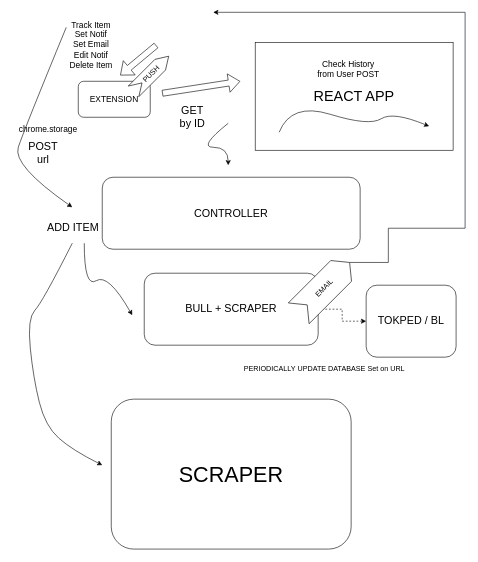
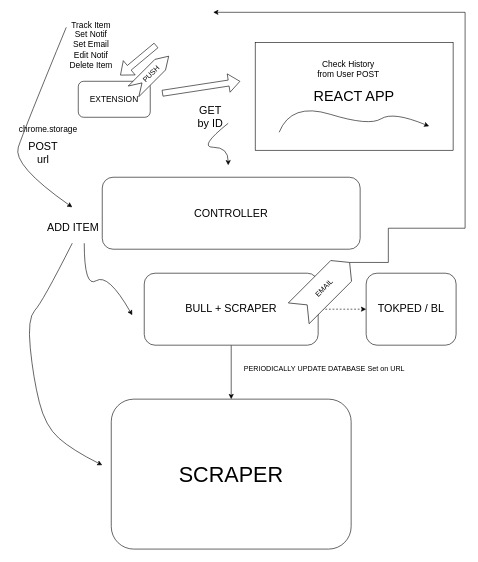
  <mxCell id="0" />
  <mxCell id="1" parent="0" />
  <mxCell id="2" value="&lt;font style=&quot;font-size: 14px&quot;&gt;EXTENSION&lt;/font&gt;" style="rounded=1;whiteSpace=wrap;html=1;" vertex="1" parent="1"><mxGeometry x="130" y="135" width="120" height="60" as="geometry" /></mxCell>
  <mxCell id="3" value="&lt;font style=&quot;font-size: 18px&quot;&gt;CONTROLLER&lt;/font&gt;" style="rounded=1;whiteSpace=wrap;html=1;" vertex="1" parent="1"><mxGeometry x="170" y="295" width="430" height="120" as="geometry" /></mxCell>
+ <mxCell id="4" value="" style="edgeStyle=orthogonalEdgeStyle;rounded=0;orthogonalLoop=1;jettySize=auto;html=1;" edge="1" parent="1" source="6" target="7"><mxGeometry relative="1" as="geometry" /></mxCell>
  <mxCell id="5" value="" style="edgeStyle=orthogonalEdgeStyle;rounded=0;orthogonalLoop=1;jettySize=auto;html=1;dashed=1;" edge="1" parent="1" source="6" target="18"><mxGeometry relative="1" as="geometry" /></mxCell>
  <mxCell id="6" value="&lt;font style=&quot;font-size: 18px&quot;&gt;BULL + SCRAPER&lt;/font&gt;" style="rounded=1;whiteSpace=wrap;html=1;" vertex="1" parent="1"><mxGeometry x="240" y="455" width="290" height="120" as="geometry" /></mxCell>
  <mxCell id="7" value="&lt;font style=&quot;font-size: 36px&quot;&gt;SCRAPER&lt;/font&gt;" style="rounded=1;whiteSpace=wrap;html=1;" vertex="1" parent="1"><mxGeometry x="185" y="665" width="400" height="250" as="geometry" /></mxCell>
  <mxCell id="8" value="&lt;font style=&quot;font-size: 24px&quot;&gt;REACT APP&lt;/font&gt;" style="rounded=0;whiteSpace=wrap;html=1;" vertex="1" parent="1"><mxGeometry x="425" y="70" width="330" height="180" as="geometry" /></mxCell>
  <mxCell id="9" value="&lt;font style=&quot;font-size: 14px&quot;&gt;Check History&lt;br&gt;from User POST&lt;br&gt;&lt;/font&gt;" style="shape=flexArrow;endArrow=classic;html=1;" edge="1" parent="1"><mxGeometry x="1" y="-181" width="50" height="50" relative="1" as="geometry"><mxPoint x="270" y="155" as="sourcePoint" /><mxPoint x="400" y="135" as="targetPoint" /><mxPoint x="152" y="-199" as="offset" /></mxGeometry></mxCell>
  <mxCell id="10" value="&lt;font style=&quot;font-size: 14px&quot;&gt;Track Item&lt;br&gt;Set Notif&lt;br&gt;Set Email&lt;br&gt;Edit Notif&lt;br&gt;Delete Item&lt;br&gt;&lt;/font&gt;" style="shape=flexArrow;endArrow=classic;html=1;" edge="1" parent="1"><mxGeometry x="1" y="-71" width="50" height="50" relative="1" as="geometry"><mxPoint x="260" y="75" as="sourcePoint" /><mxPoint x="200" y="125" as="targetPoint" /><mxPoint x="-4" y="4" as="offset" /></mxGeometry></mxCell>
  <mxCell id="11" value="" style="curved=1;endArrow=classic;html=1;" edge="1" parent="1"><mxGeometry width="50" height="50" relative="1" as="geometry"><mxPoint x="465" y="220" as="sourcePoint" /><mxPoint x="715" y="210" as="targetPoint" /><Array as="points"><mxPoint x="485" y="170" /><mxPoint x="615" y="210" /><mxPoint x="655" y="185" /></Array></mxGeometry></mxCell>
  <mxCell id="12" value="" style="curved=1;endArrow=classic;html=1;" edge="1" parent="1"><mxGeometry width="50" height="50" relative="1" as="geometry"><mxPoint x="110" y="45" as="sourcePoint" /><mxPoint x="120" y="345" as="targetPoint" /><Array as="points"><mxPoint x="40" y="215" /><mxPoint x="20" y="275" /></Array></mxGeometry></mxCell>
  <mxCell id="13" value="&lt;font style=&quot;font-size: 18px&quot;&gt;POST&lt;br&gt;url&lt;br&gt;&lt;/font&gt;" style="text;html=1;align=center;verticalAlign=middle;resizable=0;points=[];autosize=1;" vertex="1" parent="1"><mxGeometry x="41" y="235" width="60" height="40" as="geometry" /></mxCell>
  <mxCell id="14" value="&lt;font style=&quot;font-size: 18px&quot;&gt;ADD ITEM&lt;/font&gt;" style="text;html=1;align=center;verticalAlign=middle;resizable=0;points=[];autosize=1;" vertex="1" parent="1"><mxGeometry x="71" y="369" width="100" height="20" as="geometry" /></mxCell>
  <mxCell id="15" value="" style="curved=1;endArrow=classic;html=1;" edge="1" parent="1"><mxGeometry width="50" height="50" relative="1" as="geometry"><mxPoint x="120" y="405" as="sourcePoint" /><mxPoint x="170" y="775" as="targetPoint" /><Array as="points"><mxPoint x="70" y="504" /><mxPoint x="45" y="530" /><mxPoint x="55" y="630" /><mxPoint x="75" y="710" /><mxPoint x="120" y="750" /></Array></mxGeometry></mxCell>
  <mxCell id="16" value="" style="curved=1;endArrow=classic;html=1;" edge="1" parent="1"><mxGeometry width="50" height="50" relative="1" as="geometry"><mxPoint x="140" y="405" as="sourcePoint" /><mxPoint x="220" y="525" as="targetPoint" /><Array as="points"><mxPoint x="140" y="480" /><mxPoint x="180" y="455" /></Array></mxGeometry></mxCell>
  <mxCell id="17" value="PERIODICALLY UPDATE DATABASE Set on URL" style="text;html=1;align=center;verticalAlign=middle;resizable=0;points=[];autosize=1;" vertex="1" parent="1"><mxGeometry x="390" y="605" width="300" height="20" as="geometry" /></mxCell>
- <mxCell id="18" value="&lt;font style=&quot;font-size: 18px&quot;&gt;TOKPED / BL&lt;/font&gt;" style="rounded=1;whiteSpace=wrap;html=1;" vertex="1" parent="1"><mxGeometry x="610" y="475" width="150" height="120" as="geometry" /></mxCell>
+ <mxCell id="18" value="&lt;font style=&quot;font-size: 18px&quot;&gt;TOKPED / BL&lt;/font&gt;" style="rounded=1;whiteSpace=wrap;html=1;" vertex="1" parent="1"><mxGeometry x="610" y="455" width="150" height="120" as="geometry" /></mxCell>
  <mxCell id="19" value="" style="curved=1;endArrow=classic;html=1;" edge="1" parent="1"><mxGeometry width="50" height="50" relative="1" as="geometry"><mxPoint x="380" y="205" as="sourcePoint" /><mxPoint x="380" y="275" as="targetPoint" /><Array as="points"><mxPoint x="330" y="245" /><mxPoint x="380" y="245" /></Array></mxGeometry></mxCell>
- <mxCell id="20" value="&lt;font style=&quot;font-size: 18px&quot;&gt;GET&lt;br&gt;by ID&lt;br&gt;&lt;/font&gt;" style="text;html=1;align=center;verticalAlign=middle;resizable=0;points=[];autosize=1;" vertex="1" parent="1"><mxGeometry x="290" y="175" width="60" height="40" as="geometry" /></mxCell>
+ <mxCell id="20" value="&lt;font style=&quot;font-size: 18px&quot;&gt;GET&lt;br&gt;by ID&lt;br&gt;&lt;/font&gt;" style="text;html=1;align=center;verticalAlign=middle;resizable=0;points=[];autosize=1;" vertex="1" parent="1"><mxGeometry x="320" y="175" width="60" height="40" as="geometry" /></mxCell>
  <mxCell id="21" value="&lt;font style=&quot;font-size: 14px&quot;&gt;chrome.storage&lt;/font&gt;" style="text;html=1;strokeColor=none;fillColor=none;align=center;verticalAlign=middle;whiteSpace=wrap;rounded=0;" vertex="1" parent="1"><mxGeometry x="60" y="205" width="40" height="20" as="geometry" /></mxCell>
  <mxCell id="22" value="" style="edgeStyle=orthogonalEdgeStyle;rounded=0;orthogonalLoop=1;jettySize=auto;html=1;exitX=1;exitY=0.5;exitDx=0;exitDy=0;" edge="1" parent="1" source="23"><mxGeometry relative="1" as="geometry"><mxPoint x="355" y="20" as="targetPoint" /><Array as="points"><mxPoint x="647" y="380" /><mxPoint x="775" y="380" /><mxPoint x="775" y="20" /></Array></mxGeometry></mxCell>
  <mxCell id="23" value="EMAIL" style="shape=step;perimeter=stepPerimeter;whiteSpace=wrap;html=1;fixedSize=1;rotation=-45;" vertex="1" parent="1"><mxGeometry x="480" y="455" width="120" height="49" as="geometry" /></mxCell>
  <mxCell id="24" value="PUSH" style="shape=step;perimeter=stepPerimeter;whiteSpace=wrap;html=1;fixedSize=1;rotation=-45;" vertex="1" parent="1"><mxGeometry x="210" y="110" width="82.93" height="25" as="geometry" /></mxCell>
